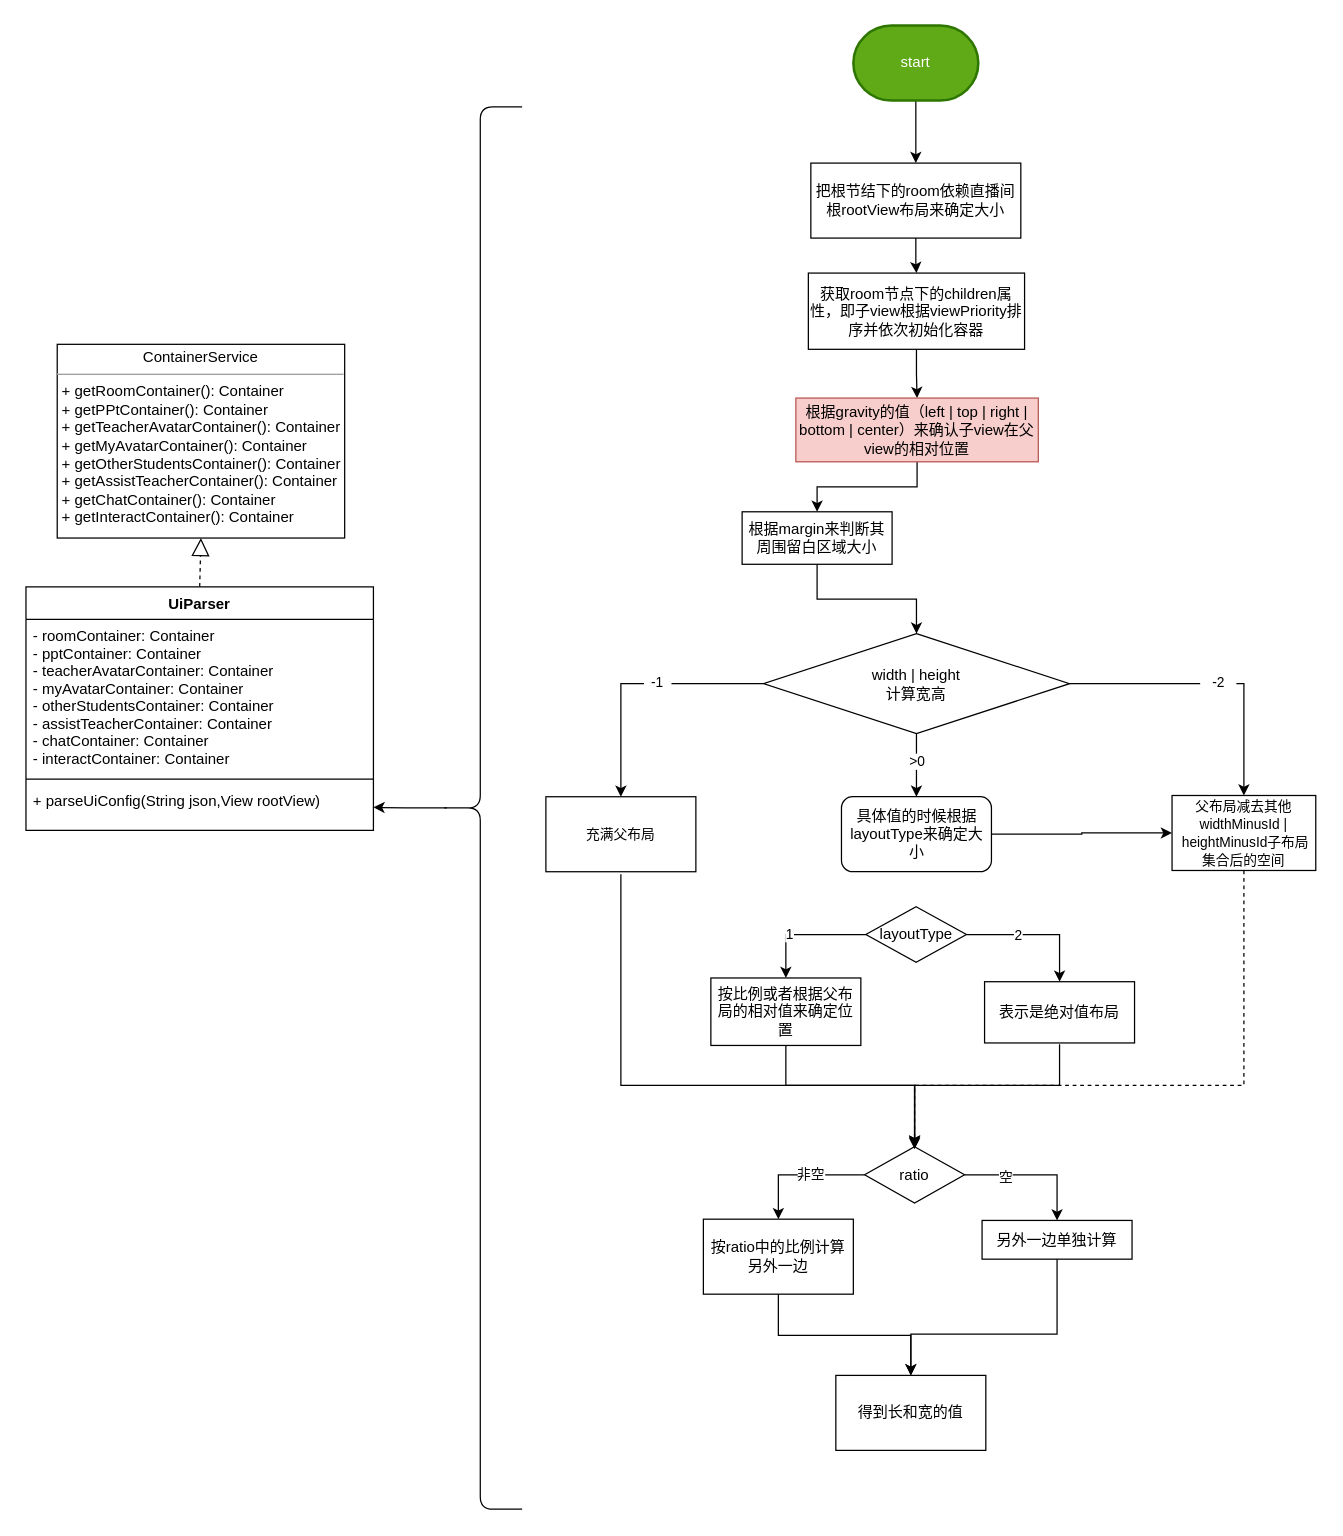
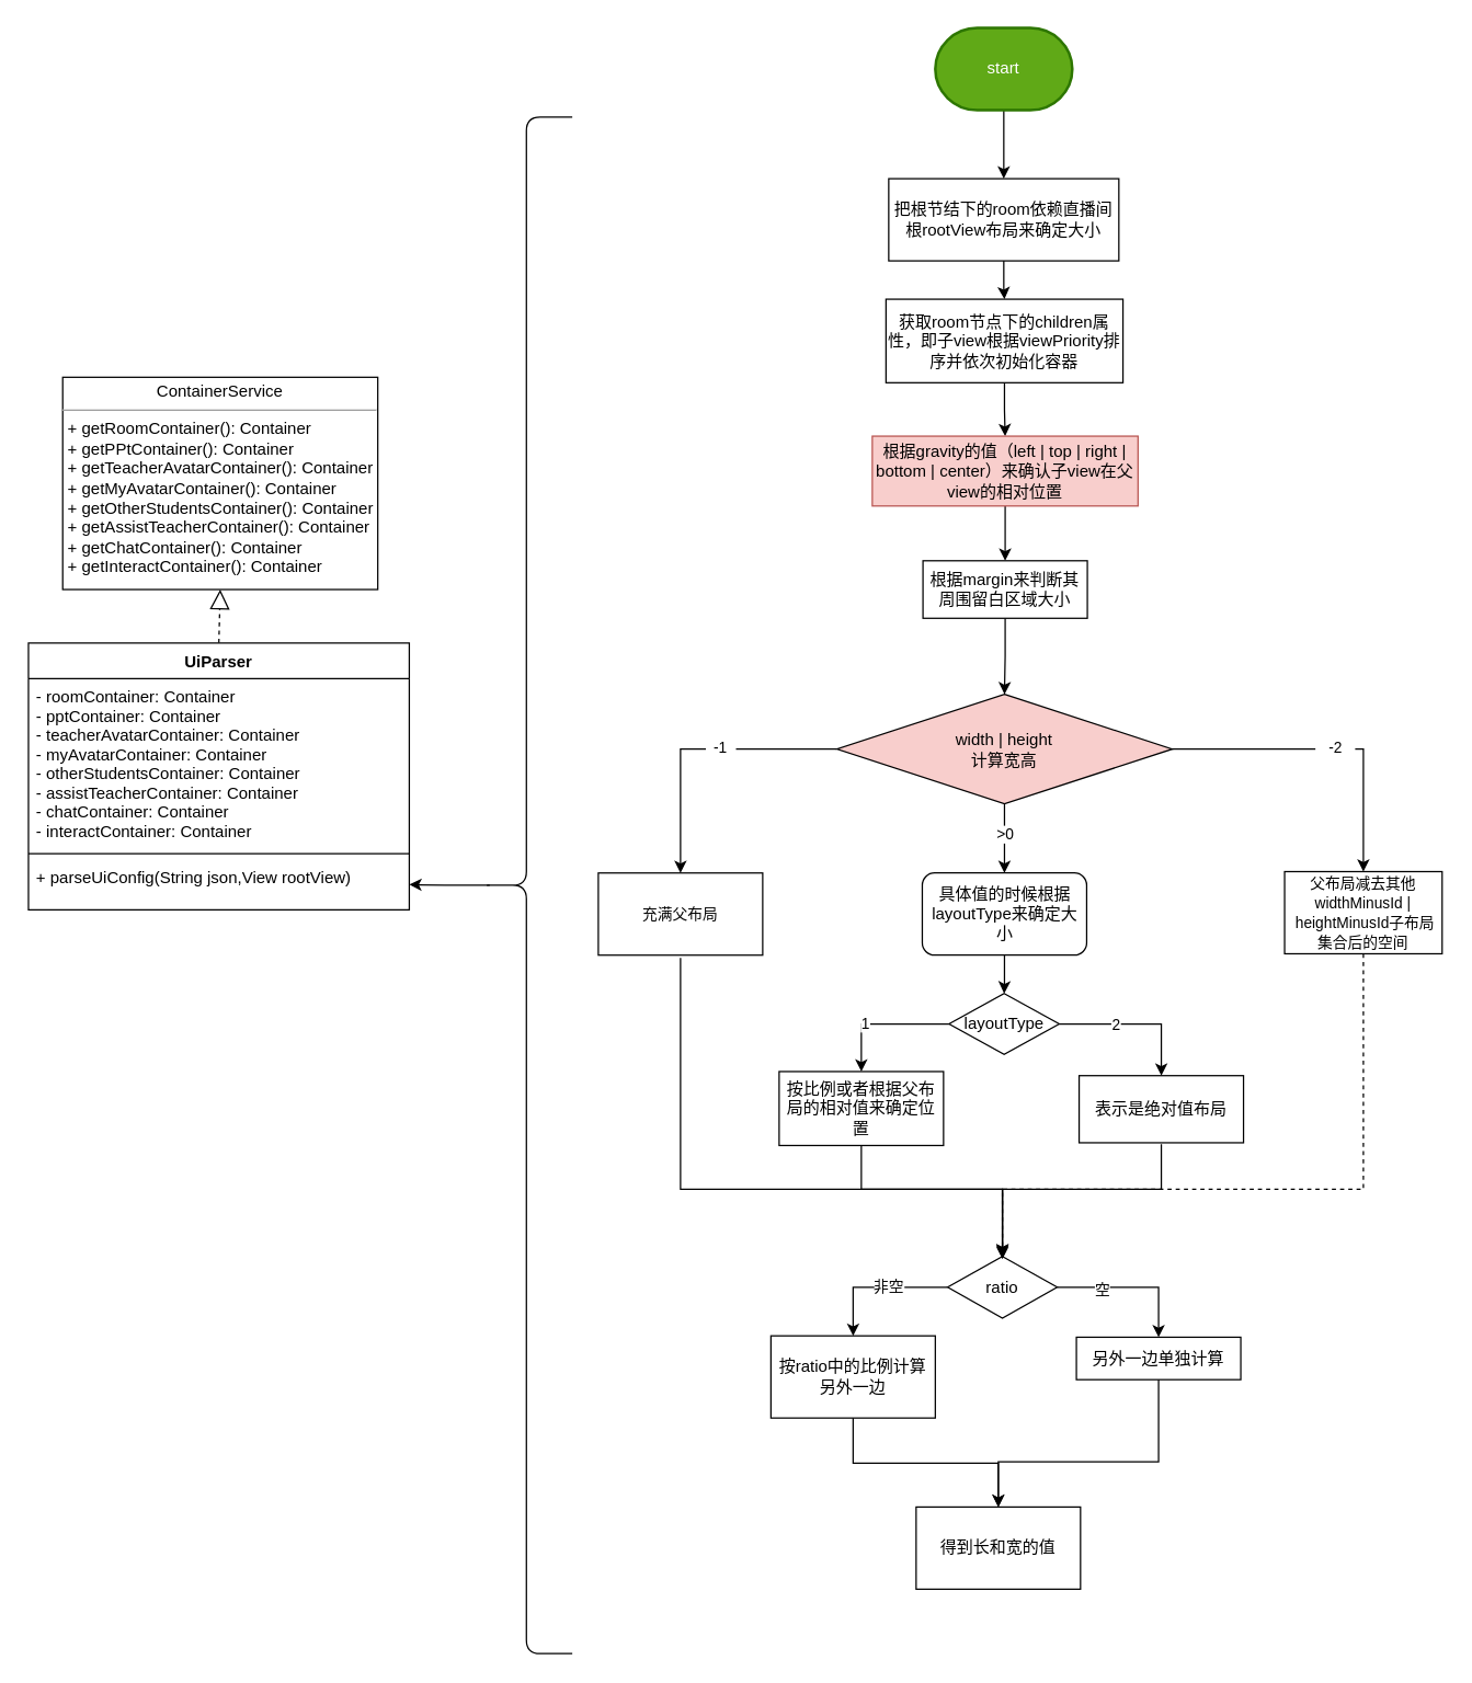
  <mxCell id="0" />
  <mxCell id="1" parent="0" />
  <mxCell id="2" value="&lt;p style=&quot;margin: 0px ; margin-top: 4px ; text-align: center&quot;&gt;ContainerService&lt;/p&gt;&lt;hr size=&quot;1&quot;&gt;&lt;p style=&quot;margin: 0px ; margin-left: 4px&quot;&gt;+ getRoomContainer(): Container&lt;br&gt;+ getPPtContainer(): Container&lt;/p&gt;&lt;p style=&quot;margin: 0px ; margin-left: 4px&quot;&gt;+ getTeacherAvatarContainer(): Container&lt;/p&gt;&lt;p style=&quot;margin: 0px ; margin-left: 4px&quot;&gt;+ getMyAvatarContainer(): Container&lt;/p&gt;&lt;p style=&quot;margin: 0px ; margin-left: 4px&quot;&gt;+ getOtherStudentsContainer(): Container&lt;/p&gt;&lt;p style=&quot;margin: 0px ; margin-left: 4px&quot;&gt;+ getAssistTeacherContainer(): Container&lt;/p&gt;&lt;p style=&quot;margin: 0px ; margin-left: 4px&quot;&gt;+ getChatContainer(): Container&lt;/p&gt;&lt;p style=&quot;margin: 0px ; margin-left: 4px&quot;&gt;+ getInteractContainer(): Container&lt;/p&gt;" style="verticalAlign=top;align=left;overflow=fill;fontSize=12;fontFamily=Helvetica;html=1;" vertex="1" parent="1"><mxGeometry x="45" y="275" width="230" height="155" as="geometry" /></mxCell>
  <mxCell id="3" value="" style="endArrow=block;dashed=1;endFill=0;endSize=12;html=1;exitX=0.5;exitY=0;exitDx=0;exitDy=0;entryX=0.5;entryY=1;entryDx=0;entryDy=0;" edge="1" parent="1" source="4" target="2"><mxGeometry width="160" relative="1" as="geometry"><mxPoint x="189" y="510" as="sourcePoint" /><mxPoint x="344" y="505" as="targetPoint" /></mxGeometry></mxCell>
  <mxCell id="4" value="UiParser" style="swimlane;fontStyle=1;align=center;verticalAlign=top;childLayout=stackLayout;horizontal=1;startSize=26;horizontalStack=0;resizeParent=1;resizeParentMax=0;resizeLast=0;collapsible=1;marginBottom=0;" vertex="1" parent="1"><mxGeometry x="20" y="469" width="278" height="195" as="geometry" /></mxCell>
  <mxCell id="5" value="- roomContainer: Container &#10;- pptContainer: Container&#10;- teacherAvatarContainer: Container&#10;- myAvatarContainer: Container&#10;- otherStudentsContainer: Container&#10;- assistTeacherContainer: Container&#10;- chatContainer: Container&#10;- interactContainer: Container" style="text;strokeColor=none;fillColor=none;align=left;verticalAlign=top;spacingLeft=4;spacingRight=4;overflow=hidden;rotatable=0;points=[[0,0.5],[1,0.5]];portConstraint=eastwest;" vertex="1" parent="4"><mxGeometry y="26" width="278" height="124" as="geometry" /></mxCell>
  <mxCell id="6" value="" style="line;strokeWidth=1;fillColor=none;align=left;verticalAlign=middle;spacingTop=-1;spacingLeft=3;spacingRight=3;rotatable=0;labelPosition=right;points=[];portConstraint=eastwest;" vertex="1" parent="4"><mxGeometry y="150" width="278" height="8" as="geometry" /></mxCell>
  <mxCell id="7" value="+ parseUiConfig(String json,View rootView)" style="text;strokeColor=none;fillColor=none;align=left;verticalAlign=top;spacingLeft=4;spacingRight=4;overflow=hidden;rotatable=0;points=[[0,0.5],[1,0.5]];portConstraint=eastwest;" vertex="1" parent="4"><mxGeometry y="158" width="278" height="37" as="geometry" /></mxCell>
  <mxCell id="8" style="edgeStyle=orthogonalEdgeStyle;rounded=0;orthogonalLoop=1;jettySize=auto;html=1;exitX=0.1;exitY=0.5;exitDx=0;exitDy=0;exitPerimeter=0;entryX=1;entryY=0.5;entryDx=0;entryDy=0;" edge="1" parent="1" source="9" target="7"><mxGeometry relative="1" as="geometry" /></mxCell>
  <mxCell id="9" value="" style="shape=curlyBracket;whiteSpace=wrap;html=1;rounded=1;" vertex="1" parent="1"><mxGeometry x="350" y="85" width="67" height="1122" as="geometry" /></mxCell>
  <mxCell id="10" value="" style="edgeStyle=orthogonalEdgeStyle;rounded=0;orthogonalLoop=1;jettySize=auto;html=1;" edge="1" parent="1" source="11" target="13"><mxGeometry relative="1" as="geometry" /></mxCell>
  <mxCell id="11" value="把根节结下的room依赖直播间根rootView布局来确定大小" style="rounded=0;whiteSpace=wrap;html=1;" vertex="1" parent="1"><mxGeometry x="648" y="130" width="168" height="60" as="geometry" /></mxCell>
  <mxCell id="12" value="" style="edgeStyle=orthogonalEdgeStyle;rounded=0;orthogonalLoop=1;jettySize=auto;html=1;" edge="1" parent="1" source="13" target="16"><mxGeometry relative="1" as="geometry" /></mxCell>
  <mxCell id="13" value="获取room节点下的children属性，即子view根据viewPriority排序并依次初始化容器" style="whiteSpace=wrap;html=1;rounded=0;" vertex="1" parent="1"><mxGeometry x="646" y="218" width="173" height="61" as="geometry" /></mxCell>
  <mxCell id="14" value="layoutType" style="rhombus;whiteSpace=wrap;html=1;rounded=0;" vertex="1" parent="1"><mxGeometry x="692" y="725" width="80.5" height="44.5" as="geometry" /></mxCell>
  <mxCell id="15" value="" style="edgeStyle=orthogonalEdgeStyle;rounded=0;orthogonalLoop=1;jettySize=auto;html=1;" edge="1" parent="1" source="16" target="18"><mxGeometry relative="1" as="geometry" /></mxCell>
  <mxCell id="16" value="根据gravity的值（left | top | right | bottom | center）来确认子view在父view的相对位置" style="rounded=0;whiteSpace=wrap;html=1;fillColor=#f8cecc;strokeColor=#b85450;" vertex="1" parent="1"><mxGeometry x="636" y="318" width="194" height="51" as="geometry" /></mxCell>
  <mxCell id="17" value="" style="edgeStyle=orthogonalEdgeStyle;rounded=0;orthogonalLoop=1;jettySize=auto;html=1;" edge="1" parent="1" source="18" target="26"><mxGeometry relative="1" as="geometry" /></mxCell>
- <mxCell id="18" value="根据margin来判断其周围留白区域大小" style="whiteSpace=wrap;html=1;rounded=0;" vertex="1" parent="1"><mxGeometry x="593" y="409" width="120" height="42" as="geometry" /></mxCell>
+ <mxCell id="18" value="根据margin来判断其周围留白区域大小" style="whiteSpace=wrap;html=1;rounded=0;" vertex="1" parent="1"><mxGeometry x="673" y="409" width="120" height="42" as="geometry" /></mxCell>
  <mxCell id="19" value="" style="edgeStyle=orthogonalEdgeStyle;rounded=0;orthogonalLoop=1;jettySize=auto;html=1;" edge="1" parent="1" source="26" target="27"><mxGeometry relative="1" as="geometry" /></mxCell>
  <mxCell id="20" value="-1" style="edgeLabel;html=1;align=center;verticalAlign=middle;resizable=0;points=[];" vertex="1" connectable="0" parent="19"><mxGeometry x="-0.137" y="-1" relative="1" as="geometry"><mxPoint as="offset" /></mxGeometry></mxCell>
  <mxCell id="21" value="&amp;nbsp; -1&amp;nbsp;&amp;nbsp;" style="edgeLabel;html=1;align=center;verticalAlign=middle;resizable=0;points=[];" vertex="1" connectable="0" parent="19"><mxGeometry x="-0.16" y="-1" relative="1" as="geometry"><mxPoint as="offset" /></mxGeometry></mxCell>
  <mxCell id="22" value="" style="edgeStyle=orthogonalEdgeStyle;rounded=0;orthogonalLoop=1;jettySize=auto;html=1;" edge="1" parent="1" source="26" target="28"><mxGeometry relative="1" as="geometry" /></mxCell>
  <mxCell id="23" value="&amp;nbsp; &amp;nbsp;-2&amp;nbsp; &amp;nbsp;" style="edgeLabel;html=1;align=center;verticalAlign=middle;resizable=0;points=[];" vertex="1" connectable="0" parent="22"><mxGeometry x="0.032" y="1" relative="1" as="geometry"><mxPoint as="offset" /></mxGeometry></mxCell>
  <mxCell id="24" value="" style="edgeStyle=orthogonalEdgeStyle;rounded=0;orthogonalLoop=1;jettySize=auto;html=1;" edge="1" parent="1" source="26" target="30"><mxGeometry relative="1" as="geometry" /></mxCell>
  <mxCell id="25" value="&amp;gt;0" style="edgeLabel;html=1;align=center;verticalAlign=middle;resizable=0;points=[];" vertex="1" connectable="0" parent="24"><mxGeometry x="-0.137" relative="1" as="geometry"><mxPoint as="offset" /></mxGeometry></mxCell>
- <mxCell id="26" value="&lt;span&gt;width | height&lt;/span&gt;&lt;br&gt;&lt;span&gt;计算宽高&lt;/span&gt;" style="rhombus;whiteSpace=wrap;html=1;rounded=0;" vertex="1" parent="1"><mxGeometry x="610" y="506.5" width="245" height="80" as="geometry" /></mxCell>
+ <mxCell id="26" value="&lt;span&gt;width | height&lt;/span&gt;&lt;br&gt;&lt;span&gt;计算宽高&lt;/span&gt;" style="rhombus;whiteSpace=wrap;html=1;rounded=0;fillColor=#f8cecc;" vertex="1" parent="1"><mxGeometry x="610" y="506.5" width="245" height="80" as="geometry" /></mxCell>
  <mxCell id="27" value="&lt;span style=&quot;font-size: 11px ; background-color: rgb(255 , 255 , 255)&quot;&gt;充满父布局&lt;/span&gt;" style="whiteSpace=wrap;html=1;rounded=0;" vertex="1" parent="1"><mxGeometry x="436" y="637" width="120" height="60" as="geometry" /></mxCell>
  <mxCell id="28" value="&lt;span style=&quot;font-size: 11px ; background-color: rgb(255 , 255 , 255)&quot;&gt;父布局减去其他widthMinusId |&amp;nbsp;heightMinusId&lt;/span&gt;&lt;span style=&quot;font-size: 11px ; background-color: rgb(255 , 255 , 255)&quot;&gt;子布局&lt;/span&gt;&lt;span style=&quot;font-size: 11px ; background-color: rgb(255 , 255 , 255)&quot;&gt;&lt;br&gt;集合后的空间&lt;/span&gt;" style="whiteSpace=wrap;html=1;rounded=0;" vertex="1" parent="1"><mxGeometry x="937" y="636" width="115" height="60" as="geometry" /></mxCell>
- <mxCell id="29" value="" style="edgeStyle=orthogonalEdgeStyle;rounded=0;orthogonalLoop=1;jettySize=auto;html=1;" edge="1" parent="1" source="30" target="28"><mxGeometry relative="1" as="geometry" /></mxCell>
+ <mxCell id="29" value="" style="edgeStyle=orthogonalEdgeStyle;rounded=0;orthogonalLoop=1;jettySize=auto;html=1;" edge="1" parent="1" source="30" target="14"><mxGeometry relative="1" as="geometry" /></mxCell>
  <mxCell id="30" value="具体值的时候根据layoutType来确定大小" style="whiteSpace=wrap;html=1;rounded=1;" vertex="1" parent="1"><mxGeometry x="672.5" y="637" width="120" height="60" as="geometry" /></mxCell>
  <mxCell id="31" value="" style="edgeStyle=orthogonalEdgeStyle;rounded=0;orthogonalLoop=1;jettySize=auto;html=1;exitX=0;exitY=0.5;exitDx=0;exitDy=0;" edge="1" parent="1" target="35" source="14"><mxGeometry relative="1" as="geometry"><mxPoint x="689" y="807.25" as="sourcePoint" /></mxGeometry></mxCell>
  <mxCell id="32" value="1" style="edgeLabel;html=1;align=center;verticalAlign=middle;resizable=0;points=[];" vertex="1" connectable="0" parent="31"><mxGeometry x="0.237" y="-1" relative="1" as="geometry"><mxPoint as="offset" /></mxGeometry></mxCell>
  <mxCell id="33" value="" style="edgeStyle=orthogonalEdgeStyle;rounded=0;orthogonalLoop=1;jettySize=auto;html=1;exitX=1;exitY=0.5;exitDx=0;exitDy=0;" edge="1" parent="1" target="36" source="14"><mxGeometry relative="1" as="geometry"><mxPoint x="769.5" y="807.25" as="sourcePoint" /></mxGeometry></mxCell>
  <mxCell id="34" value="2" style="edgeLabel;html=1;align=center;verticalAlign=middle;resizable=0;points=[];" vertex="1" connectable="0" parent="33"><mxGeometry x="-0.276" relative="1" as="geometry"><mxPoint as="offset" /></mxGeometry></mxCell>
  <mxCell id="35" value="按比例或者根据父布局的相对值来确定位置" style="whiteSpace=wrap;html=1;rounded=0;" vertex="1" parent="1"><mxGeometry x="568" y="782" width="120" height="54" as="geometry" /></mxCell>
  <mxCell id="36" value="表示是绝对值布局" style="whiteSpace=wrap;html=1;rounded=0;" vertex="1" parent="1"><mxGeometry x="787" y="785" width="120" height="49" as="geometry" /></mxCell>
  <mxCell id="37" value="" style="edgeStyle=orthogonalEdgeStyle;rounded=0;orthogonalLoop=1;jettySize=auto;html=1;" edge="1" parent="1" source="41" target="42"><mxGeometry relative="1" as="geometry" /></mxCell>
  <mxCell id="38" value="空" style="edgeLabel;html=1;align=center;verticalAlign=middle;resizable=0;points=[];" vertex="1" connectable="0" parent="37"><mxGeometry x="-0.422" y="-2" relative="1" as="geometry"><mxPoint as="offset" /></mxGeometry></mxCell>
  <mxCell id="39" value="" style="edgeStyle=orthogonalEdgeStyle;rounded=0;orthogonalLoop=1;jettySize=auto;html=1;" edge="1" parent="1" source="41" target="43"><mxGeometry relative="1" as="geometry" /></mxCell>
  <mxCell id="40" value="非空" style="edgeLabel;html=1;align=center;verticalAlign=middle;resizable=0;points=[];" vertex="1" connectable="0" parent="39"><mxGeometry x="-0.159" y="-1" relative="1" as="geometry"><mxPoint as="offset" /></mxGeometry></mxCell>
  <mxCell id="41" value="ratio" style="rhombus;whiteSpace=wrap;html=1;" vertex="1" parent="1"><mxGeometry x="691" y="917" width="80" height="45" as="geometry" /></mxCell>
  <mxCell id="42" value="另外一边单独计算" style="whiteSpace=wrap;html=1;rounded=0;" vertex="1" parent="1"><mxGeometry x="785" y="976" width="120" height="31" as="geometry" /></mxCell>
  <mxCell id="43" value="按ratio中的比例计算另外一边" style="whiteSpace=wrap;html=1;rounded=0;" vertex="1" parent="1"><mxGeometry x="562" y="975" width="120" height="60" as="geometry" /></mxCell>
  <mxCell id="44" value="" style="edgeStyle=elbowEdgeStyle;elbow=vertical;endArrow=classic;html=1;entryX=0.5;entryY=0;entryDx=0;entryDy=0;exitX=0.5;exitY=1;exitDx=0;exitDy=0;rounded=0;" edge="1" parent="1" source="35" target="41"><mxGeometry width="50" height="50" relative="1" as="geometry"><mxPoint x="629" y="929" as="sourcePoint" /><mxPoint x="640" y="973" as="targetPoint" /><Array as="points"><mxPoint x="686" y="868" /></Array></mxGeometry></mxCell>
  <mxCell id="45" value="" style="edgeStyle=elbowEdgeStyle;elbow=vertical;endArrow=classic;html=1;entryX=0.5;entryY=0;entryDx=0;entryDy=0;exitX=0.5;exitY=1;exitDx=0;exitDy=0;rounded=0;" edge="1" parent="1"><mxGeometry width="50" height="50" relative="1" as="geometry"><mxPoint x="847" y="835" as="sourcePoint" /><mxPoint x="731" y="918" as="targetPoint" /><Array as="points"><mxPoint x="805" y="868" /><mxPoint x="800" y="965" /><mxPoint x="798" y="951" /></Array></mxGeometry></mxCell>
  <mxCell id="46" value="" style="edgeStyle=elbowEdgeStyle;elbow=vertical;endArrow=classic;html=1;entryX=0.5;entryY=0;entryDx=0;entryDy=0;exitX=0.5;exitY=1;exitDx=0;exitDy=0;rounded=0;" edge="1" parent="1"><mxGeometry width="50" height="50" relative="1" as="geometry"><mxPoint x="496" y="699" as="sourcePoint" /><mxPoint x="731" y="919" as="targetPoint" /><Array as="points"><mxPoint x="613" y="868" /><mxPoint x="672" y="873" /><mxPoint x="578" y="967" /></Array></mxGeometry></mxCell>
  <mxCell id="47" value="" style="edgeStyle=elbowEdgeStyle;elbow=vertical;endArrow=classic;html=1;rounded=0;exitX=0.5;exitY=1;exitDx=0;exitDy=0;entryX=0.5;entryY=0;entryDx=0;entryDy=0;dashed=1;" edge="1" parent="1" source="28" target="41"><mxGeometry width="50" height="50" relative="1" as="geometry"><mxPoint x="1020" y="713" as="sourcePoint" /><mxPoint x="763" y="975" as="targetPoint" /><Array as="points"><mxPoint x="864" y="868" /><mxPoint x="836" y="965" /><mxPoint x="839" y="975" /><mxPoint x="959" y="961" /></Array></mxGeometry></mxCell>
  <mxCell id="48" value="得到长和宽的值" style="rounded=0;whiteSpace=wrap;html=1;" vertex="1" parent="1"><mxGeometry x="668" y="1100" width="120" height="60" as="geometry" /></mxCell>
  <mxCell id="49" value="" style="edgeStyle=elbowEdgeStyle;elbow=vertical;endArrow=classic;html=1;rounded=0;exitX=0.5;exitY=1;exitDx=0;exitDy=0;entryX=0.5;entryY=0;entryDx=0;entryDy=0;" edge="1" parent="1" source="42" target="48"><mxGeometry width="50" height="50" relative="1" as="geometry"><mxPoint x="853" y="1014" as="sourcePoint" /><mxPoint x="728" y="1098" as="targetPoint" /><Array as="points"><mxPoint x="787" y="1067" /><mxPoint x="902" y="977.5" /><mxPoint x="902" y="1083.5" /><mxPoint x="974" y="974.5" /></Array></mxGeometry></mxCell>
  <mxCell id="50" value="" style="edgeStyle=elbowEdgeStyle;elbow=vertical;endArrow=classic;html=1;exitX=0.5;exitY=1;exitDx=0;exitDy=0;rounded=0;entryX=0.5;entryY=0;entryDx=0;entryDy=0;" edge="1" parent="1" source="43" target="48"><mxGeometry width="50" height="50" relative="1" as="geometry"><mxPoint x="697" y="1142.5" as="sourcePoint" /><mxPoint x="727" y="1100" as="targetPoint" /></mxGeometry></mxCell>
  <mxCell id="51" value="" style="edgeStyle=orthogonalEdgeStyle;rounded=0;orthogonalLoop=1;jettySize=auto;html=1;" edge="1" parent="1" source="52" target="11"><mxGeometry relative="1" as="geometry" /></mxCell>
  <mxCell id="52" value="start" style="strokeWidth=2;html=1;shape=mxgraph.flowchart.terminator;whiteSpace=wrap;rounded=1;fillColor=#60a917;strokeColor=#2D7600;fontColor=#ffffff;" vertex="1" parent="1"><mxGeometry x="682" y="20" width="100" height="60" as="geometry" /></mxCell>
